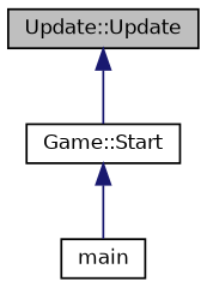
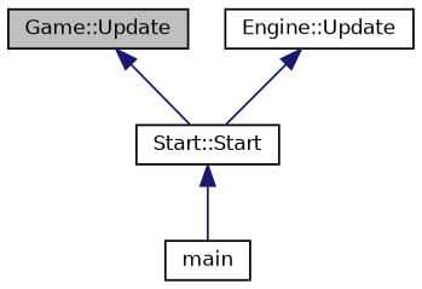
  digraph {
    rankdir=TB
    node [color=black fillcolor=white fontname=Helvetica fontsize=10 shape=record style=filled]
    edge [color=midnightblue dir=back fontname=Helvetica fontsize=10 labelfontname=Helvetica labelfontsize=10 style=solid]
-   n1 [fillcolor=grey75 fontcolor=black height=0.2 label="Update::Update" width=0.4]
-   n2 [height=0.2 label="Game::Start" width=0.4]
+   n1 [fillcolor=grey75 fontcolor=black height=0.2 label="Game::Update" width=0.4]
+   n2 [height=0.2 label="Start::Start" width=0.4]
+   n3 [height=0.2 label="Engine::Update" width=0.4]
    n4 [height=0.2 label=main width=0.4]
    n1 -> n2
    n2 -> n4
+   n3 -> n2
  }
